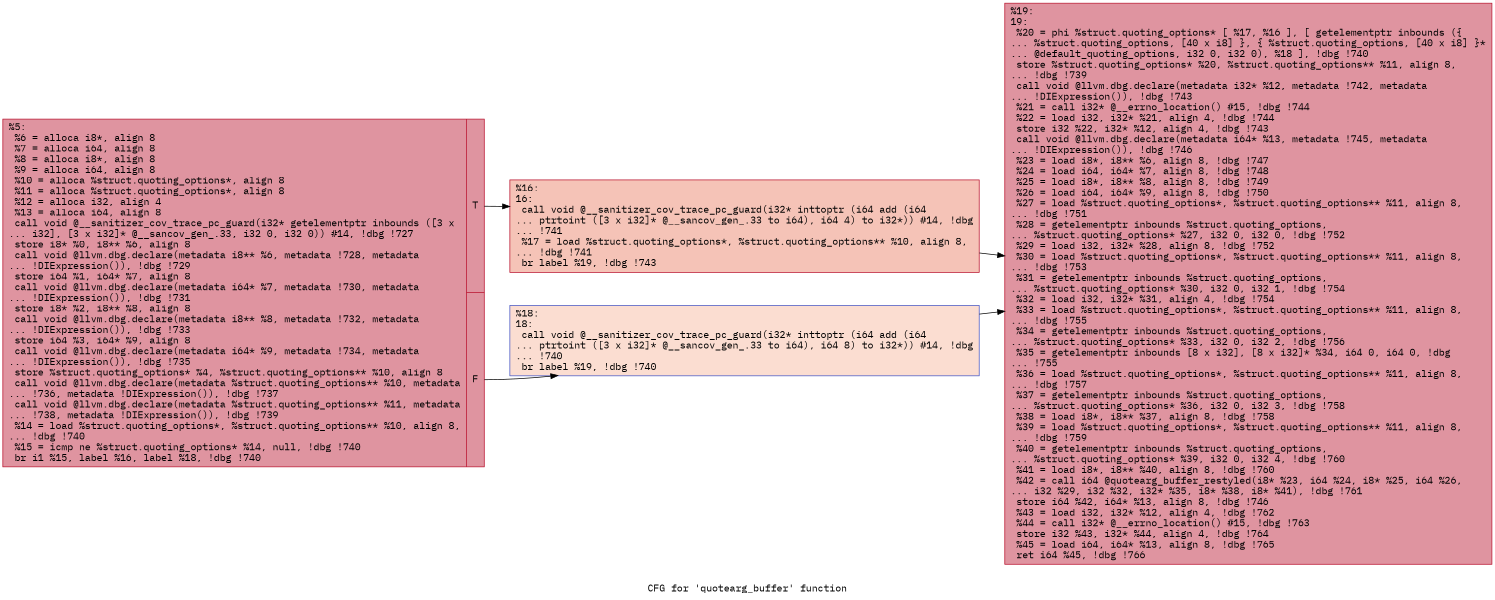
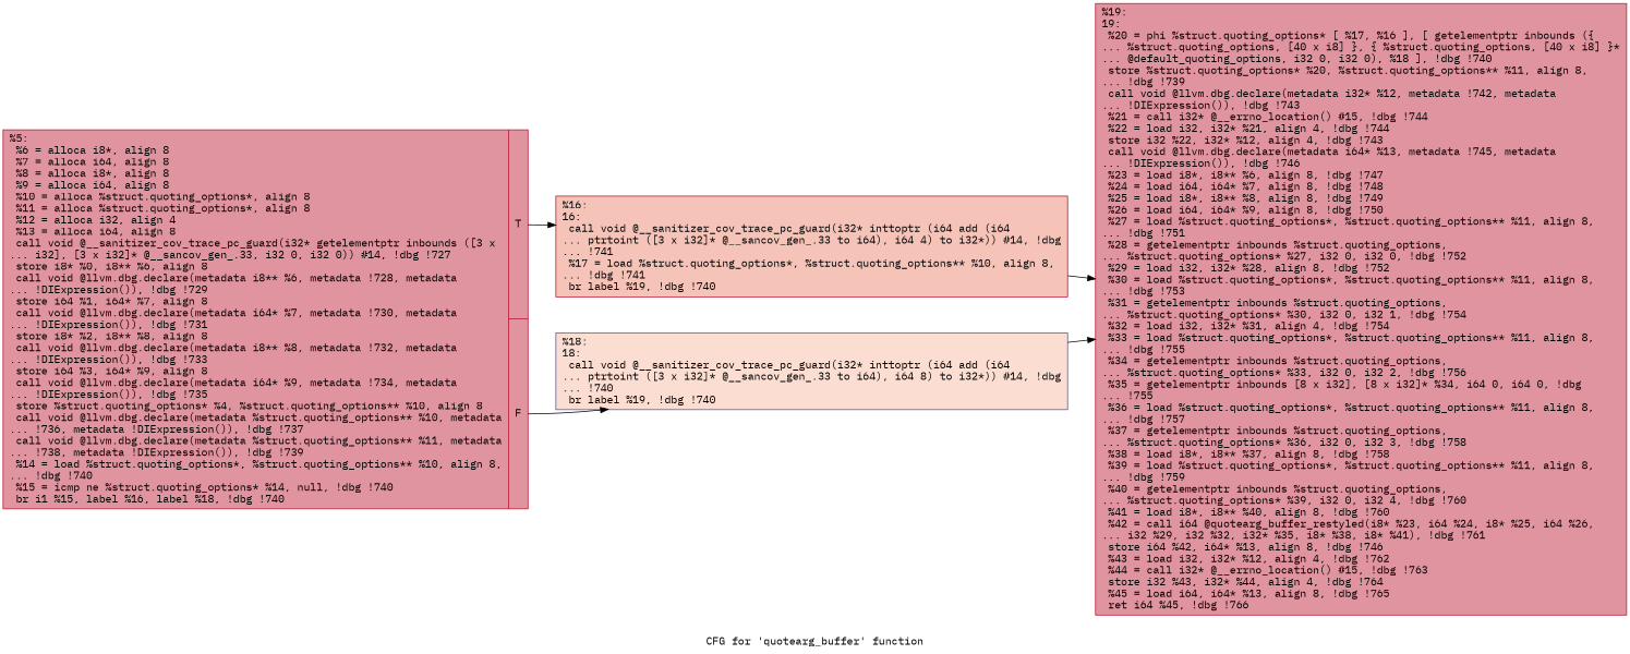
  digraph {
    label="CFG for 'quotearg_buffer' function"
    rankdir=LR
    fontname="IBM Plex Mono"
    node [color="#b70d28ff" fillcolor="#b70d2870" shape=record style=filled fontname="IBM Plex Mono"]
    edge [fontname="IBM Plex Mono"]
    n1 [label="{%5:\l  %6 = alloca i8*, align 8\l  %7 = alloca i64, align 8\l  %8 = alloca i8*, align 8\l  %9 = alloca i64, align 8\l  %10 = alloca %struct.quoting_options*, align 8\l  %11 = alloca %struct.quoting_options*, align 8\l  %12 = alloca i32, align 4\l  %13 = alloca i64, align 8\l  call void @__sanitizer_cov_trace_pc_guard(i32* getelementptr inbounds ([3 x\l... i32], [3 x i32]* @__sancov_gen_.33, i32 0, i32 0)) #14, !dbg !727\l  store i8* %0, i8** %6, align 8\l  call void @llvm.dbg.declare(metadata i8** %6, metadata !728, metadata\l... !DIExpression()), !dbg !729\l  store i64 %1, i64* %7, align 8\l  call void @llvm.dbg.declare(metadata i64* %7, metadata !730, metadata\l... !DIExpression()), !dbg !731\l  store i8* %2, i8** %8, align 8\l  call void @llvm.dbg.declare(metadata i8** %8, metadata !732, metadata\l... !DIExpression()), !dbg !733\l  store i64 %3, i64* %9, align 8\l  call void @llvm.dbg.declare(metadata i64* %9, metadata !734, metadata\l... !DIExpression()), !dbg !735\l  store %struct.quoting_options* %4, %struct.quoting_options** %10, align 8\l  call void @llvm.dbg.declare(metadata %struct.quoting_options** %10, metadata\l... !736, metadata !DIExpression()), !dbg !737\l  call void @llvm.dbg.declare(metadata %struct.quoting_options** %11, metadata\l... !738, metadata !DIExpression()), !dbg !739\l  %14 = load %struct.quoting_options*, %struct.quoting_options** %10, align 8,\l... !dbg !740\l  %15 = icmp ne %struct.quoting_options* %14, null, !dbg !740\l  br i1 %15, label %16, label %18, !dbg !740\l|{<s0>T|<s1>F}}"]
-   n2 [fillcolor="#e8765c70" label="{%16:\l16:                                               \l  call void @__sanitizer_cov_trace_pc_guard(i32* inttoptr (i64 add (i64\l... ptrtoint ([3 x i32]* @__sancov_gen_.33 to i64), i64 4) to i32*)) #14, !dbg\l... !741\l  %17 = load %struct.quoting_options*, %struct.quoting_options** %10, align 8,\l... !dbg !741\l  br label %19, !dbg !743\l}"]
+   n2 [fillcolor="#e8765c70" label="{%16:\l16:                                               \l  call void @__sanitizer_cov_trace_pc_guard(i32* inttoptr (i64 add (i64\l... ptrtoint ([3 x i32]* @__sancov_gen_.33 to i64), i64 4) to i32*)) #14, !dbg\l... !741\l  %17 = load %struct.quoting_options*, %struct.quoting_options** %10, align 8,\l... !dbg !741\l  br label %19, !dbg !740\l}"]
    n3 [color="#3d50c3ff" fillcolor="#f7b39670" label="{%18:\l18:                                               \l  call void @__sanitizer_cov_trace_pc_guard(i32* inttoptr (i64 add (i64\l... ptrtoint ([3 x i32]* @__sancov_gen_.33 to i64), i64 8) to i32*)) #14, !dbg\l... !740\l  br label %19, !dbg !740\l}"]
    n4 [label="{%19:\l19:                                               \l  %20 = phi %struct.quoting_options* [ %17, %16 ], [ getelementptr inbounds (\{\l... %struct.quoting_options, [40 x i8] \}, \{ %struct.quoting_options, [40 x i8] \}*\l... @default_quoting_options, i32 0, i32 0), %18 ], !dbg !740\l  store %struct.quoting_options* %20, %struct.quoting_options** %11, align 8,\l... !dbg !739\l  call void @llvm.dbg.declare(metadata i32* %12, metadata !742, metadata\l... !DIExpression()), !dbg !743\l  %21 = call i32* @__errno_location() #15, !dbg !744\l  %22 = load i32, i32* %21, align 4, !dbg !744\l  store i32 %22, i32* %12, align 4, !dbg !743\l  call void @llvm.dbg.declare(metadata i64* %13, metadata !745, metadata\l... !DIExpression()), !dbg !746\l  %23 = load i8*, i8** %6, align 8, !dbg !747\l  %24 = load i64, i64* %7, align 8, !dbg !748\l  %25 = load i8*, i8** %8, align 8, !dbg !749\l  %26 = load i64, i64* %9, align 8, !dbg !750\l  %27 = load %struct.quoting_options*, %struct.quoting_options** %11, align 8,\l... !dbg !751\l  %28 = getelementptr inbounds %struct.quoting_options,\l... %struct.quoting_options* %27, i32 0, i32 0, !dbg !752\l  %29 = load i32, i32* %28, align 8, !dbg !752\l  %30 = load %struct.quoting_options*, %struct.quoting_options** %11, align 8,\l... !dbg !753\l  %31 = getelementptr inbounds %struct.quoting_options,\l... %struct.quoting_options* %30, i32 0, i32 1, !dbg !754\l  %32 = load i32, i32* %31, align 4, !dbg !754\l  %33 = load %struct.quoting_options*, %struct.quoting_options** %11, align 8,\l... !dbg !755\l  %34 = getelementptr inbounds %struct.quoting_options,\l... %struct.quoting_options* %33, i32 0, i32 2, !dbg !756\l  %35 = getelementptr inbounds [8 x i32], [8 x i32]* %34, i64 0, i64 0, !dbg\l... !755\l  %36 = load %struct.quoting_options*, %struct.quoting_options** %11, align 8,\l... !dbg !757\l  %37 = getelementptr inbounds %struct.quoting_options,\l... %struct.quoting_options* %36, i32 0, i32 3, !dbg !758\l  %38 = load i8*, i8** %37, align 8, !dbg !758\l  %39 = load %struct.quoting_options*, %struct.quoting_options** %11, align 8,\l... !dbg !759\l  %40 = getelementptr inbounds %struct.quoting_options,\l... %struct.quoting_options* %39, i32 0, i32 4, !dbg !760\l  %41 = load i8*, i8** %40, align 8, !dbg !760\l  %42 = call i64 @quotearg_buffer_restyled(i8* %23, i64 %24, i8* %25, i64 %26,\l... i32 %29, i32 %32, i32* %35, i8* %38, i8* %41), !dbg !761\l  store i64 %42, i64* %13, align 8, !dbg !746\l  %43 = load i32, i32* %12, align 4, !dbg !762\l  %44 = call i32* @__errno_location() #15, !dbg !763\l  store i32 %43, i32* %44, align 4, !dbg !764\l  %45 = load i64, i64* %13, align 8, !dbg !765\l  ret i64 %45, !dbg !766\l}"]
    n1 -> n2 [tailport=s0]
    n1 -> n3 [tailport=s1]
    n2 -> n4
    n3 -> n4
  }
